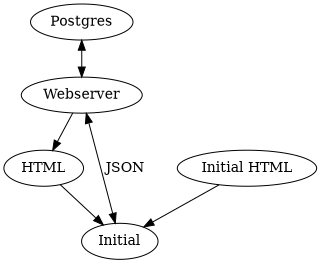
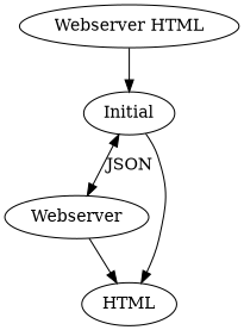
  digraph {
    fontname="DejaVu Serif"
    node [fontname="DejaVu Serif"]
    edge [fontname="DejaVu Serif"]
-   Postgres
    Webserver
    HTML
-   n4 [label="Initial HTML"]
+   n4 [label="Webserver HTML"]
    n5 [label=Initial]
-   Postgres -> Webserver [dir=both]
    Webserver -> HTML
    n4 -> n5
    n5 -> Webserver [dir=both label=JSON]
-   HTML -> n5
+   n5 -> HTML
  }
